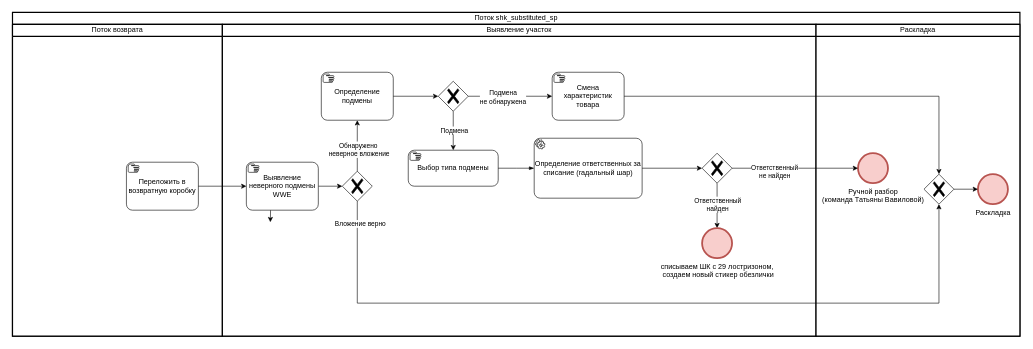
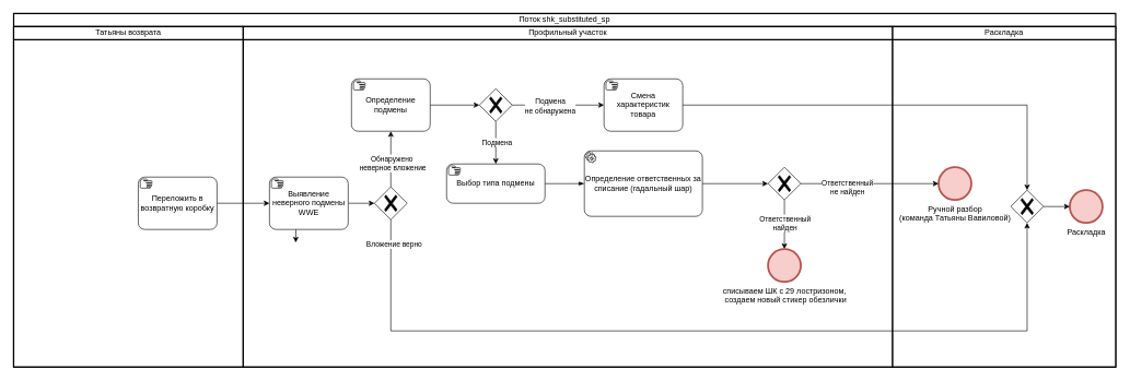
  <mxCell id="0" />
  <mxCell id="1" parent="0" />
  <mxCell id="2" value="Поток shk_substituted_sp" style="swimlane;html=1;startSize=20;fontStyle=0;collapsible=0;horizontal=1;swimlaneLine=1;strokeWidth=2;swimlaneFillColor=#ffffff;whiteSpace=wrap;" vertex="1" parent="1"><mxGeometry x="20" y="20" width="1680" height="540" as="geometry" /></mxCell>
- <mxCell id="3" value="Поток возврата" style="swimlane;html=1;startSize=20;fontStyle=0;collapsible=0;horizontal=1;swimlaneLine=1;strokeWidth=2;swimlaneFillColor=#ffffff;whiteSpace=wrap;" vertex="1" parent="2"><mxGeometry y="20" width="350" height="520" as="geometry" /></mxCell>
+ <mxCell id="3" value="Татьяны возврата" style="swimlane;html=1;startSize=20;fontStyle=0;collapsible=0;horizontal=1;swimlaneLine=1;strokeWidth=2;swimlaneFillColor=#ffffff;whiteSpace=wrap;" vertex="1" parent="2"><mxGeometry y="20" width="350" height="520" as="geometry" /></mxCell>
  <mxCell id="4" value="Переложить в возвратную коробку" style="points=[[0.25,0,0],[0.5,0,0],[0.75,0,0],[1,0.25,0],[1,0.5,0],[1,0.75,0],[0.75,1,0],[0.5,1,0],[0.25,1,0],[0,0.75,0],[0,0.5,0],[0,0.25,0]];shape=mxgraph.bpmn.task;whiteSpace=wrap;rectStyle=rounded;size=10;html=1;container=1;expand=0;collapsible=0;taskMarker=manual;" vertex="1" parent="3"><mxGeometry x="190" y="230" width="120" height="80" as="geometry" /></mxCell>
- <mxCell id="5" value="Выявление участок" style="swimlane;html=1;startSize=20;fontStyle=0;collapsible=0;horizontal=1;swimlaneLine=1;strokeWidth=2;swimlaneFillColor=#ffffff;whiteSpace=wrap;" vertex="1" parent="3"><mxGeometry x="350" width="990" height="520" as="geometry" /></mxCell>
+ <mxCell id="5" value="Профильный участок" style="swimlane;html=1;startSize=20;fontStyle=0;collapsible=0;horizontal=1;swimlaneLine=1;strokeWidth=2;swimlaneFillColor=#ffffff;whiteSpace=wrap;" vertex="1" parent="3"><mxGeometry x="350" width="990" height="520" as="geometry" /></mxCell>
  <mxCell id="6" value="" style="edgeStyle=orthogonalEdgeStyle;rounded=0;orthogonalLoop=1;jettySize=auto;html=1;exitX=1;exitY=0.5;exitDx=0;exitDy=0;exitPerimeter=0;entryX=0;entryY=0.5;entryDx=0;entryDy=0;entryPerimeter=0;" edge="1" parent="5"><mxGeometry relative="1" as="geometry"><mxPoint x="80" y="330" as="targetPoint" /><mxPoint x="70" y="270" as="sourcePoint" /></mxGeometry></mxCell>
  <mxCell id="7" value="" style="edgeStyle=orthogonalEdgeStyle;rounded=0;orthogonalLoop=1;jettySize=auto;html=1;entryX=0;entryY=0.5;entryDx=0;entryDy=0;entryPerimeter=0;exitX=1;exitY=0.5;exitDx=0;exitDy=0;exitPerimeter=0;" edge="1" parent="5" source="9" target="8"><mxGeometry relative="1" as="geometry" /></mxCell>
  <mxCell id="8" value="" style="points=[[0.25,0.25,0],[0.5,0,0],[0.75,0.25,0],[1,0.5,0],[0.75,0.75,0],[0.5,1,0],[0.25,0.75,0],[0,0.5,0]];shape=mxgraph.bpmn.gateway2;html=1;verticalLabelPosition=bottom;labelBackgroundColor=#ffffff;verticalAlign=top;align=center;perimeter=rhombusPerimeter;outlineConnect=0;outline=none;symbol=none;gwType=exclusive;" vertex="1" parent="5"><mxGeometry x="200" y="245" width="50" height="50" as="geometry" /></mxCell>
  <mxCell id="9" value="Выявление неверного подмены WWE" style="points=[[0.25,0,0],[0.5,0,0],[0.75,0,0],[1,0.25,0],[1,0.5,0],[1,0.75,0],[0.75,1,0],[0.5,1,0],[0.25,1,0],[0,0.75,0],[0,0.5,0],[0,0.25,0]];shape=mxgraph.bpmn.task;whiteSpace=wrap;rectStyle=rounded;size=10;html=1;container=1;expand=0;collapsible=0;taskMarker=manual;" vertex="1" parent="5"><mxGeometry x="40" y="230" width="120" height="80" as="geometry" /></mxCell>
  <mxCell id="10" value="" style="edgeStyle=orthogonalEdgeStyle;rounded=0;orthogonalLoop=1;jettySize=auto;html=1;exitX=0.5;exitY=0;exitDx=0;exitDy=0;exitPerimeter=0;entryX=0.5;entryY=1;entryDx=0;entryDy=0;entryPerimeter=0;" edge="1" parent="5" source="8" target="12"><mxGeometry relative="1" as="geometry"><mxPoint x="200" y="220" as="sourcePoint" /><mxPoint x="225" y="160" as="targetPoint" /></mxGeometry></mxCell>
  <mxCell id="11" value="Обнаружено&amp;nbsp;&lt;div style=&quot;background-color: rgb(251, 251, 251);&quot;&gt;неверное вложение&lt;/div&gt;" style="edgeLabel;html=1;align=center;verticalAlign=middle;resizable=0;points=[];" vertex="1" connectable="0" parent="10"><mxGeometry x="-0.141" y="-2" relative="1" as="geometry"><mxPoint as="offset" /></mxGeometry></mxCell>
  <mxCell id="12" value="Определение подмены" style="points=[[0.25,0,0],[0.5,0,0],[0.75,0,0],[1,0.25,0],[1,0.5,0],[1,0.75,0],[0.75,1,0],[0.5,1,0],[0.25,1,0],[0,0.75,0],[0,0.5,0],[0,0.25,0]];shape=mxgraph.bpmn.task;whiteSpace=wrap;rectStyle=rounded;size=10;html=1;container=1;expand=0;collapsible=0;taskMarker=manual;" vertex="1" parent="5"><mxGeometry x="165" y="80" width="120" height="80" as="geometry" /></mxCell>
  <mxCell id="13" value="" style="points=[[0.25,0.25,0],[0.5,0,0],[0.75,0.25,0],[1,0.5,0],[0.75,0.75,0],[0.5,1,0],[0.25,0.75,0],[0,0.5,0]];shape=mxgraph.bpmn.gateway2;html=1;verticalLabelPosition=bottom;labelBackgroundColor=#ffffff;verticalAlign=top;align=center;perimeter=rhombusPerimeter;outlineConnect=0;outline=none;symbol=none;gwType=exclusive;" vertex="1" parent="5"><mxGeometry x="360" y="95" width="50" height="50" as="geometry" /></mxCell>
  <mxCell id="14" value="" style="edgeStyle=orthogonalEdgeStyle;rounded=0;orthogonalLoop=1;jettySize=auto;html=1;entryX=0;entryY=0.5;entryDx=0;entryDy=0;entryPerimeter=0;exitX=1;exitY=0.5;exitDx=0;exitDy=0;exitPerimeter=0;" edge="1" parent="5" source="12" target="13"><mxGeometry relative="1" as="geometry"><mxPoint x="285" y="120" as="sourcePoint" /><mxPoint x="330" y="110" as="targetPoint" /></mxGeometry></mxCell>
  <mxCell id="15" value="" style="edgeStyle=orthogonalEdgeStyle;rounded=0;orthogonalLoop=1;jettySize=auto;html=1;exitX=1;exitY=0.5;exitDx=0;exitDy=0;exitPerimeter=0;entryX=0;entryY=0.5;entryDx=0;entryDy=0;entryPerimeter=0;" edge="1" parent="5" source="13" target="20"><mxGeometry relative="1" as="geometry"><mxPoint x="410" y="119.83" as="sourcePoint" /><mxPoint x="520" y="120" as="targetPoint" /></mxGeometry></mxCell>
  <mxCell id="16" value="Подмена&lt;div&gt;не обнаружена&lt;/div&gt;" style="edgeLabel;html=1;align=center;verticalAlign=middle;resizable=0;points=[];" vertex="1" connectable="0" parent="15"><mxGeometry x="-0.183" y="-1" relative="1" as="geometry"><mxPoint as="offset" /></mxGeometry></mxCell>
  <mxCell id="17" value="" style="edgeStyle=orthogonalEdgeStyle;rounded=0;orthogonalLoop=1;jettySize=auto;html=1;exitX=0.5;exitY=1;exitDx=0;exitDy=0;exitPerimeter=0;entryX=0.5;entryY=0;entryDx=0;entryDy=0;entryPerimeter=0;" edge="1" parent="5" source="13" target="19"><mxGeometry relative="1" as="geometry"><mxPoint x="354.83" y="155" as="sourcePoint" /><mxPoint x="355" y="210" as="targetPoint" /></mxGeometry></mxCell>
  <mxCell id="18" value="Подмена" style="edgeLabel;html=1;align=center;verticalAlign=middle;resizable=0;points=[];" vertex="1" connectable="0" parent="17"><mxGeometry x="-0.047" y="1" relative="1" as="geometry"><mxPoint as="offset" /></mxGeometry></mxCell>
  <mxCell id="19" value="Выбор типа подмены" style="points=[[0.25,0,0],[0.5,0,0],[0.75,0,0],[1,0.25,0],[1,0.5,0],[1,0.75,0],[0.75,1,0],[0.5,1,0],[0.25,1,0],[0,0.75,0],[0,0.5,0],[0,0.25,0]];shape=mxgraph.bpmn.task;whiteSpace=wrap;rectStyle=rounded;size=10;html=1;container=1;expand=0;collapsible=0;taskMarker=manual;" vertex="1" parent="5"><mxGeometry x="310" y="210" width="150" height="60" as="geometry" /></mxCell>
  <mxCell id="20" value="Смена характеристик товара" style="points=[[0.25,0,0],[0.5,0,0],[0.75,0,0],[1,0.25,0],[1,0.5,0],[1,0.75,0],[0.75,1,0],[0.5,1,0],[0.25,1,0],[0,0.75,0],[0,0.5,0],[0,0.25,0]];shape=mxgraph.bpmn.task;whiteSpace=wrap;rectStyle=rounded;size=10;html=1;container=1;expand=0;collapsible=0;taskMarker=manual;" vertex="1" parent="5"><mxGeometry x="550" y="80" width="120" height="80" as="geometry" /></mxCell>
  <mxCell id="21" value="Определение ответственных за списание (гадальный шар)" style="points=[[0.25,0,0],[0.5,0,0],[0.75,0,0],[1,0.25,0],[1,0.5,0],[1,0.75,0],[0.75,1,0],[0.5,1,0],[0.25,1,0],[0,0.75,0],[0,0.5,0],[0,0.25,0]];shape=mxgraph.bpmn.task;whiteSpace=wrap;rectStyle=rounded;size=10;html=1;container=1;expand=0;collapsible=0;taskMarker=service;" vertex="1" parent="5"><mxGeometry x="520" y="190" width="180" height="100" as="geometry" /></mxCell>
  <mxCell id="22" value="" style="points=[[0.25,0.25,0],[0.5,0,0],[0.75,0.25,0],[1,0.5,0],[0.75,0.75,0],[0.5,1,0],[0.25,0.75,0],[0,0.5,0]];shape=mxgraph.bpmn.gateway2;html=1;verticalLabelPosition=bottom;labelBackgroundColor=#ffffff;verticalAlign=top;align=center;perimeter=rhombusPerimeter;outlineConnect=0;outline=none;symbol=none;gwType=exclusive;" vertex="1" parent="5"><mxGeometry x="800" y="215" width="50" height="50" as="geometry" /></mxCell>
  <mxCell id="23" value="" style="edgeStyle=orthogonalEdgeStyle;rounded=0;orthogonalLoop=1;jettySize=auto;html=1;entryX=0;entryY=0.5;entryDx=0;entryDy=0;entryPerimeter=0;exitX=1;exitY=0.5;exitDx=0;exitDy=0;exitPerimeter=0;" edge="1" parent="5" source="21" target="22"><mxGeometry relative="1" as="geometry"><mxPoint x="1280" y="320" as="sourcePoint" /><mxPoint x="1320" y="320" as="targetPoint" /></mxGeometry></mxCell>
  <mxCell id="24" value="" style="edgeStyle=orthogonalEdgeStyle;rounded=0;orthogonalLoop=1;jettySize=auto;html=1;exitX=0.5;exitY=1;exitDx=0;exitDy=0;exitPerimeter=0;entryX=0.5;entryY=0;entryDx=0;entryDy=0;entryPerimeter=0;" edge="1" parent="5" source="22" target="26"><mxGeometry relative="1" as="geometry"><mxPoint x="874.81" y="310" as="sourcePoint" /><mxPoint x="874.81" y="360" as="targetPoint" /></mxGeometry></mxCell>
  <mxCell id="25" value="Ответственный&lt;div&gt;найден&lt;/div&gt;" style="edgeLabel;html=1;align=center;verticalAlign=middle;resizable=0;points=[];" vertex="1" connectable="0" parent="24"><mxGeometry x="-0.013" y="-4" relative="1" as="geometry"><mxPoint x="4" y="-2" as="offset" /></mxGeometry></mxCell>
  <mxCell id="26" value="списываем ШК с 29 лостризоном,&lt;div&gt;&amp;nbsp;создаем новый стикер обезлички&lt;/div&gt;" style="points=[[0.145,0.145,0],[0.5,0,0],[0.855,0.145,0],[1,0.5,0],[0.855,0.855,0],[0.5,1,0],[0.145,0.855,0],[0,0.5,0]];shape=mxgraph.bpmn.event;html=1;verticalLabelPosition=bottom;labelBackgroundColor=#ffffff;verticalAlign=top;align=center;perimeter=ellipsePerimeter;outlineConnect=0;aspect=fixed;outline=end;symbol=terminate2;fillColor=#f8cecc;strokeColor=#b85450;" vertex="1" parent="5"><mxGeometry x="800" y="340" width="50" height="50" as="geometry" /></mxCell>
  <mxCell id="27" value="" style="edgeStyle=elbowEdgeStyle;fontSize=12;html=1;endArrow=blockThin;endFill=1;rounded=0;exitX=1;exitY=0.5;exitDx=0;exitDy=0;exitPerimeter=0;entryX=0;entryY=0.5;entryDx=0;entryDy=0;entryPerimeter=0;" edge="1" parent="5" source="19" target="21"><mxGeometry width="160" relative="1" as="geometry"><mxPoint x="440" y="360" as="sourcePoint" /><mxPoint x="600" y="360" as="targetPoint" /></mxGeometry></mxCell>
  <mxCell id="28" value="" style="edgeStyle=orthogonalEdgeStyle;rounded=0;orthogonalLoop=1;jettySize=auto;html=1;exitX=1;exitY=0.5;exitDx=0;exitDy=0;exitPerimeter=0;entryX=0;entryY=0.5;entryDx=0;entryDy=0;entryPerimeter=0;" edge="1" parent="3" source="4" target="9"><mxGeometry relative="1" as="geometry"><mxPoint x="290" y="340" as="sourcePoint" /><mxPoint x="330" y="340" as="targetPoint" /></mxGeometry></mxCell>
  <mxCell id="29" value="Раскладка" style="swimlane;html=1;startSize=20;fontStyle=0;collapsible=0;horizontal=1;swimlaneLine=1;strokeWidth=2;swimlaneFillColor=#ffffff;whiteSpace=wrap;" vertex="1" parent="2"><mxGeometry x="1340" y="20" width="340" height="520" as="geometry" /></mxCell>
  <mxCell id="30" value="Раскладка" style="points=[[0.145,0.145,0],[0.5,0,0],[0.855,0.145,0],[1,0.5,0],[0.855,0.855,0],[0.5,1,0],[0.145,0.855,0],[0,0.5,0]];shape=mxgraph.bpmn.event;html=1;verticalLabelPosition=bottom;labelBackgroundColor=#ffffff;verticalAlign=top;align=center;perimeter=ellipsePerimeter;outlineConnect=0;aspect=fixed;outline=end;symbol=terminate2;fillColor=#f8cecc;strokeColor=#b85450;" vertex="1" parent="29"><mxGeometry x="270" y="250" width="50" height="50" as="geometry" /></mxCell>
  <mxCell id="31" value="" style="points=[[0.25,0.25,0],[0.5,0,0],[0.75,0.25,0],[1,0.5,0],[0.75,0.75,0],[0.5,1,0],[0.25,0.75,0],[0,0.5,0]];shape=mxgraph.bpmn.gateway2;html=1;verticalLabelPosition=bottom;labelBackgroundColor=#ffffff;verticalAlign=top;align=center;perimeter=rhombusPerimeter;outlineConnect=0;outline=none;symbol=none;gwType=exclusive;" vertex="1" parent="29"><mxGeometry x="180" y="250" width="50" height="50" as="geometry" /></mxCell>
  <mxCell id="32" value="" style="edgeStyle=orthogonalEdgeStyle;rounded=0;orthogonalLoop=1;jettySize=auto;html=1;entryX=0;entryY=0.5;entryDx=0;entryDy=0;entryPerimeter=0;exitX=1;exitY=0.5;exitDx=0;exitDy=0;exitPerimeter=0;" edge="1" parent="29" source="31" target="30"><mxGeometry relative="1" as="geometry"><mxPoint x="80" y="464.83" as="sourcePoint" /><mxPoint x="115" y="464.83" as="targetPoint" /></mxGeometry></mxCell>
  <mxCell id="33" value="Ручной разбор&lt;div&gt;(команда Татьяны Вавиловой)&lt;/div&gt;" style="points=[[0.145,0.145,0],[0.5,0,0],[0.855,0.145,0],[1,0.5,0],[0.855,0.855,0],[0.5,1,0],[0.145,0.855,0],[0,0.5,0]];shape=mxgraph.bpmn.event;html=1;verticalLabelPosition=bottom;labelBackgroundColor=#ffffff;verticalAlign=top;align=center;perimeter=ellipsePerimeter;outlineConnect=0;aspect=fixed;outline=end;symbol=terminate2;fillColor=#f8cecc;strokeColor=#b85450;" vertex="1" parent="29"><mxGeometry x="70" y="215" width="50" height="50" as="geometry" /></mxCell>
  <mxCell id="34" value="" style="edgeStyle=orthogonalEdgeStyle;rounded=0;orthogonalLoop=1;jettySize=auto;html=1;entryX=0.5;entryY=0;entryDx=0;entryDy=0;entryPerimeter=0;exitX=1;exitY=0.5;exitDx=0;exitDy=0;exitPerimeter=0;" edge="1" parent="2" source="20" target="31"><mxGeometry relative="1" as="geometry"><mxPoint x="1040" y="200" as="sourcePoint" /><mxPoint x="1100" y="140" as="targetPoint" /></mxGeometry></mxCell>
  <mxCell id="35" value="" style="edgeStyle=orthogonalEdgeStyle;rounded=0;orthogonalLoop=1;jettySize=auto;html=1;exitX=0.5;exitY=1;exitDx=0;exitDy=0;exitPerimeter=0;entryX=0.5;entryY=1;entryDx=0;entryDy=0;entryPerimeter=0;" edge="1" parent="2" source="8" target="31"><mxGeometry relative="1" as="geometry"><mxPoint x="675" y="275" as="sourcePoint" /><mxPoint x="1590" y="400" as="targetPoint" /><Array as="points"><mxPoint x="575" y="485" /><mxPoint x="1545" y="485" /></Array></mxGeometry></mxCell>
  <mxCell id="36" value="Вложение верно" style="edgeLabel;html=1;align=center;verticalAlign=middle;resizable=0;points=[];" vertex="1" connectable="0" parent="35"><mxGeometry x="-0.945" y="4" relative="1" as="geometry"><mxPoint y="1" as="offset" /></mxGeometry></mxCell>
  <mxCell id="37" value="" style="edgeStyle=orthogonalEdgeStyle;rounded=0;orthogonalLoop=1;jettySize=auto;html=1;entryX=0;entryY=0.5;entryDx=0;entryDy=0;entryPerimeter=0;exitX=1;exitY=0.5;exitDx=0;exitDy=0;exitPerimeter=0;" edge="1" parent="2" target="33" source="22"><mxGeometry relative="1" as="geometry"><mxPoint x="1270" y="290" as="sourcePoint" /><mxPoint x="1295" y="469.83" as="targetPoint" /></mxGeometry></mxCell>
  <mxCell id="38" value="Ответственный&lt;div&gt;не найден&lt;/div&gt;" style="edgeLabel;html=1;align=center;verticalAlign=middle;resizable=0;points=[];" vertex="1" connectable="0" parent="37"><mxGeometry x="-0.248" y="-2" relative="1" as="geometry"><mxPoint x="-9" y="3" as="offset" /></mxGeometry></mxCell>
